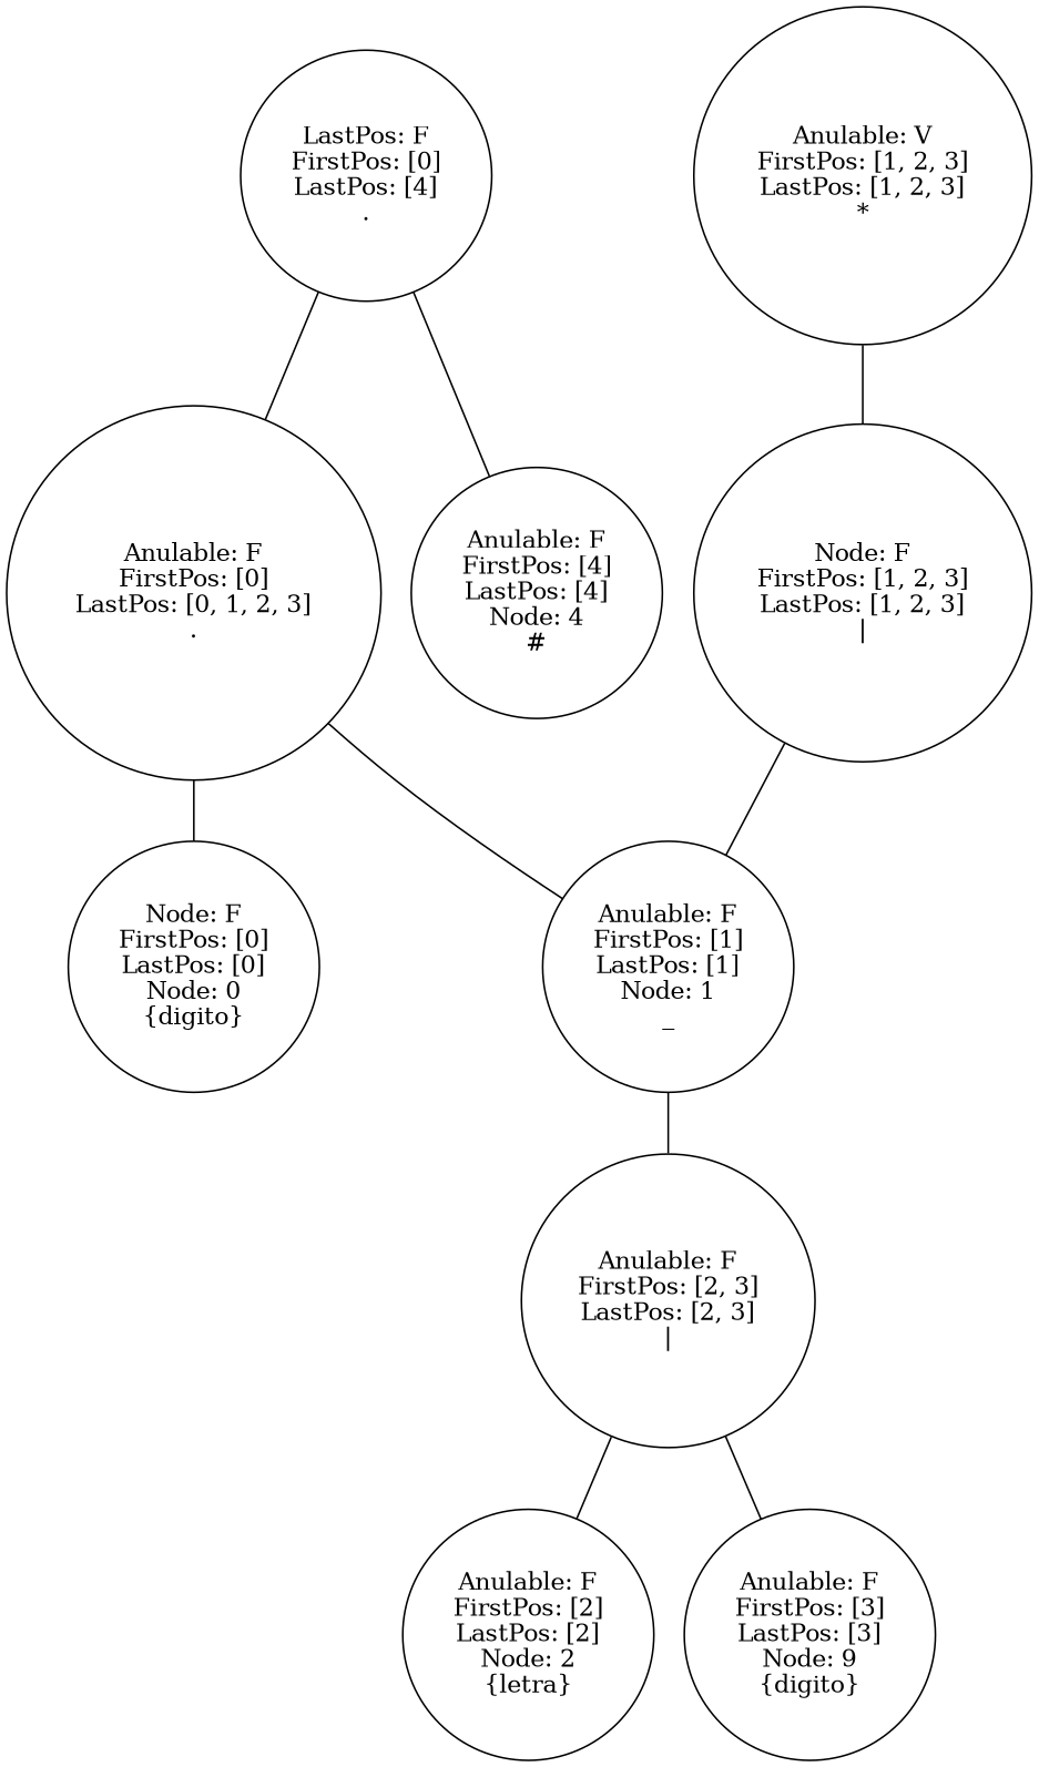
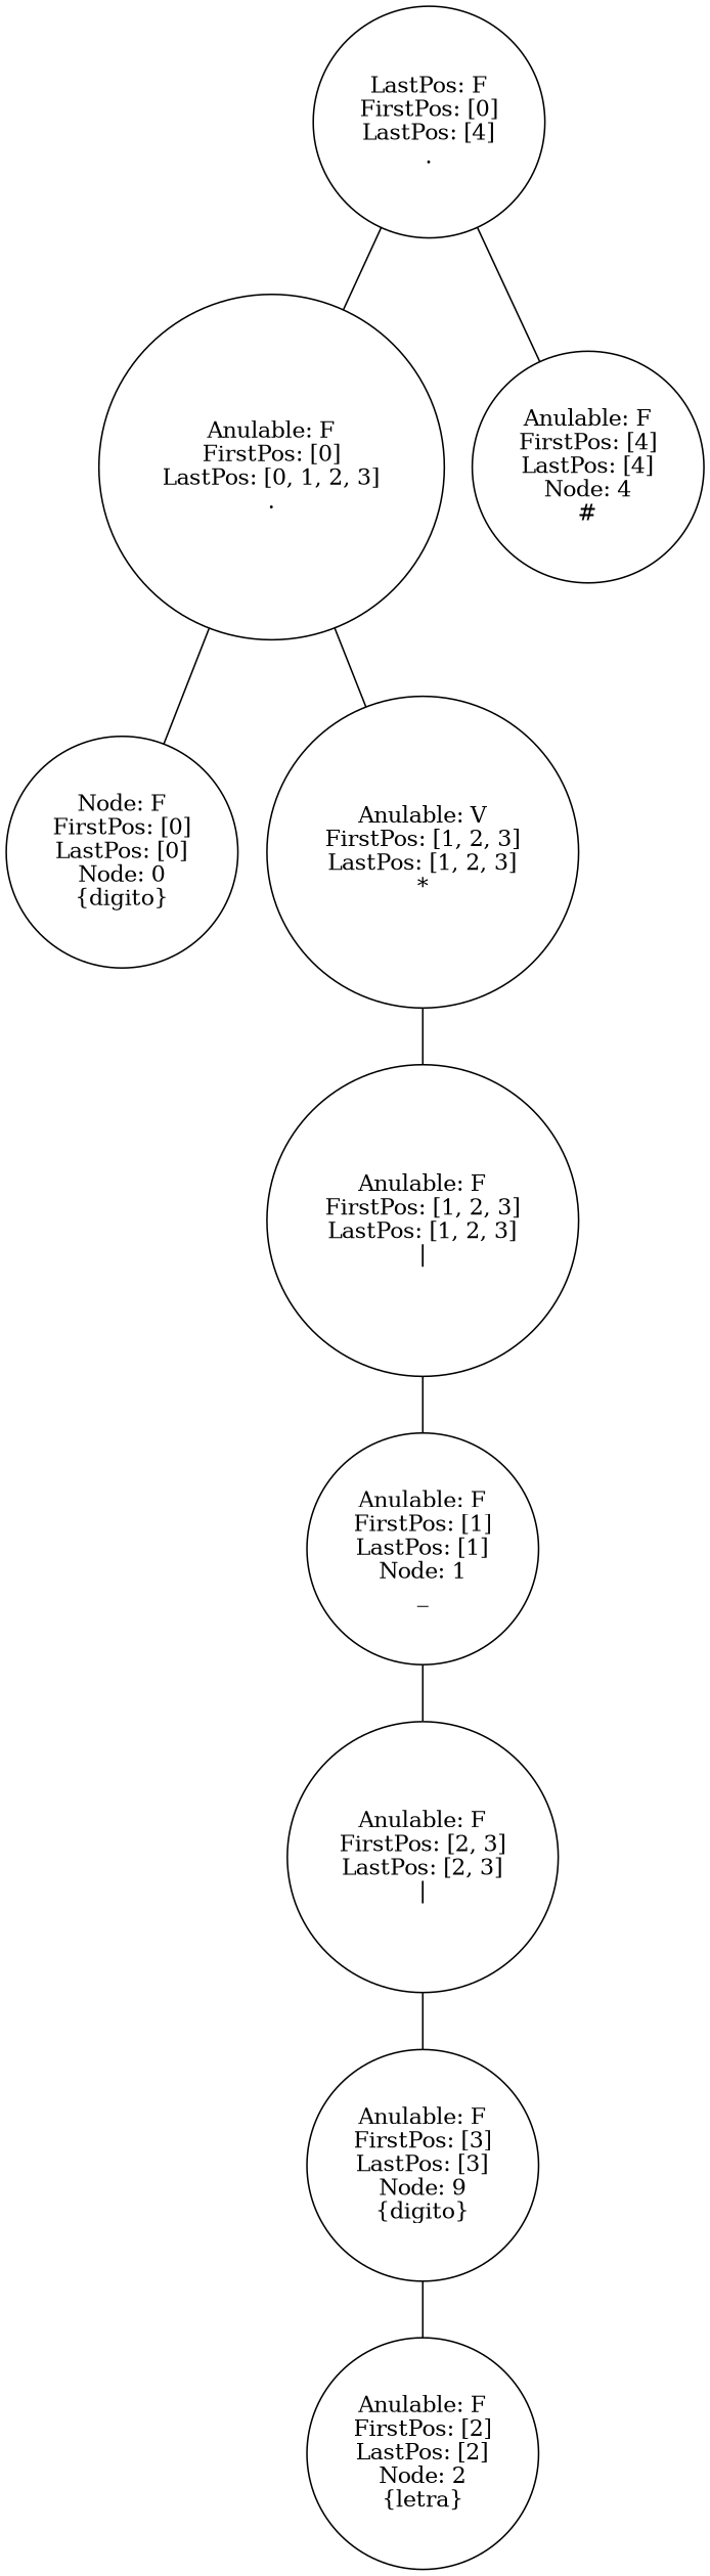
  graph {
    node [shape=circle]
    n1 [height=1 label="LastPos: F\nFirstPos: [0]\nLastPos: [4]\n." width=1]
    n2 [height=1 label="Anulable: F\nFirstPos: [0]\nLastPos: [0, 1, 2, 3]\n." width=1]
    n3 [height=1 label="Anulable: F\nFirstPos: [4]\nLastPos: [4]\nNode: 4\n#" width=1]
    n4 [height=1 label="Node: F\nFirstPos: [0]\nLastPos: [0]\nNode: 0\n{digito}" width=1]
    n5 [height=1 label="Anulable: V\nFirstPos: [1, 2, 3]\nLastPos: [1, 2, 3]\n*" width=1]
-   n6 [height=1 label="Node: F\nFirstPos: [1, 2, 3]\nLastPos: [1, 2, 3]\n|" width=1]
+   n6 [height=1 label="Anulable: F\nFirstPos: [1, 2, 3]\nLastPos: [1, 2, 3]\n|" width=1]
    n7 [height=1 label="Anulable: F\nFirstPos: [1]\nLastPos: [1]\nNode: 1\n_" width=1]
    n8 [height=1 label="Anulable: F\nFirstPos: [2, 3]\nLastPos: [2, 3]\n|" width=1]
    n9 [height=1 label="Anulable: F\nFirstPos: [2]\nLastPos: [2]\nNode: 2\n{letra}" width=1]
    n10 [height=1 label="Anulable: F\nFirstPos: [3]\nLastPos: [3]\nNode: 9\n{digito}" width=1]
    n1 -- n2
    n1 -- n3
    n2 -- n4
-   n2 -- n7
+   n2 -- n5
    n5 -- n6
    n6 -- n7
    n7 -- n8
-   n8 -- n9
+   n10 -- n9
    n8 -- n10
  }
